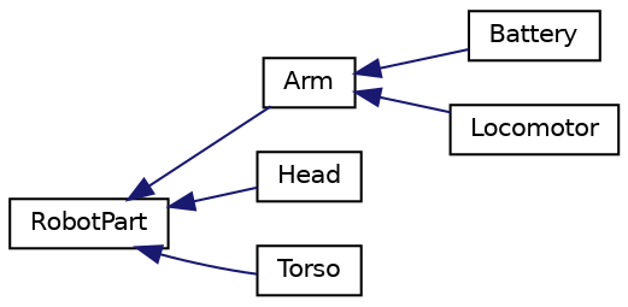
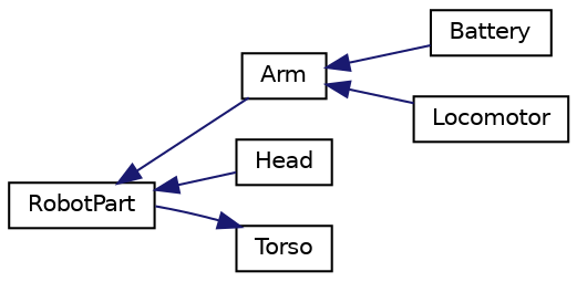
  digraph {
    rankdir=LR
    node [color=black fillcolor=white fontname=Helvetica fontsize=10 shape=record style=filled]
    edge [color=midnightblue dir=back fontname=Helvetica fontsize=10 labelfontname=Helvetica labelfontsize=10 style=solid]
    n1 [height=0.2 label=RobotPart width=0.4]
    n2 [height=0.2 label=Arm width=0.4]
    n3 [height=0.2 label=Head width=0.4]
    n4 [height=0.2 label=Torso width=0.4]
    n5 [height=0.2 label=Battery width=0.4]
    n6 [height=0.2 label=Locomotor width=0.4]
    n1 -> n2
    n1 -> n3
-   n1 -> n4
+   n4 -> n1
    n2 -> n5
    n2 -> n6
  }
